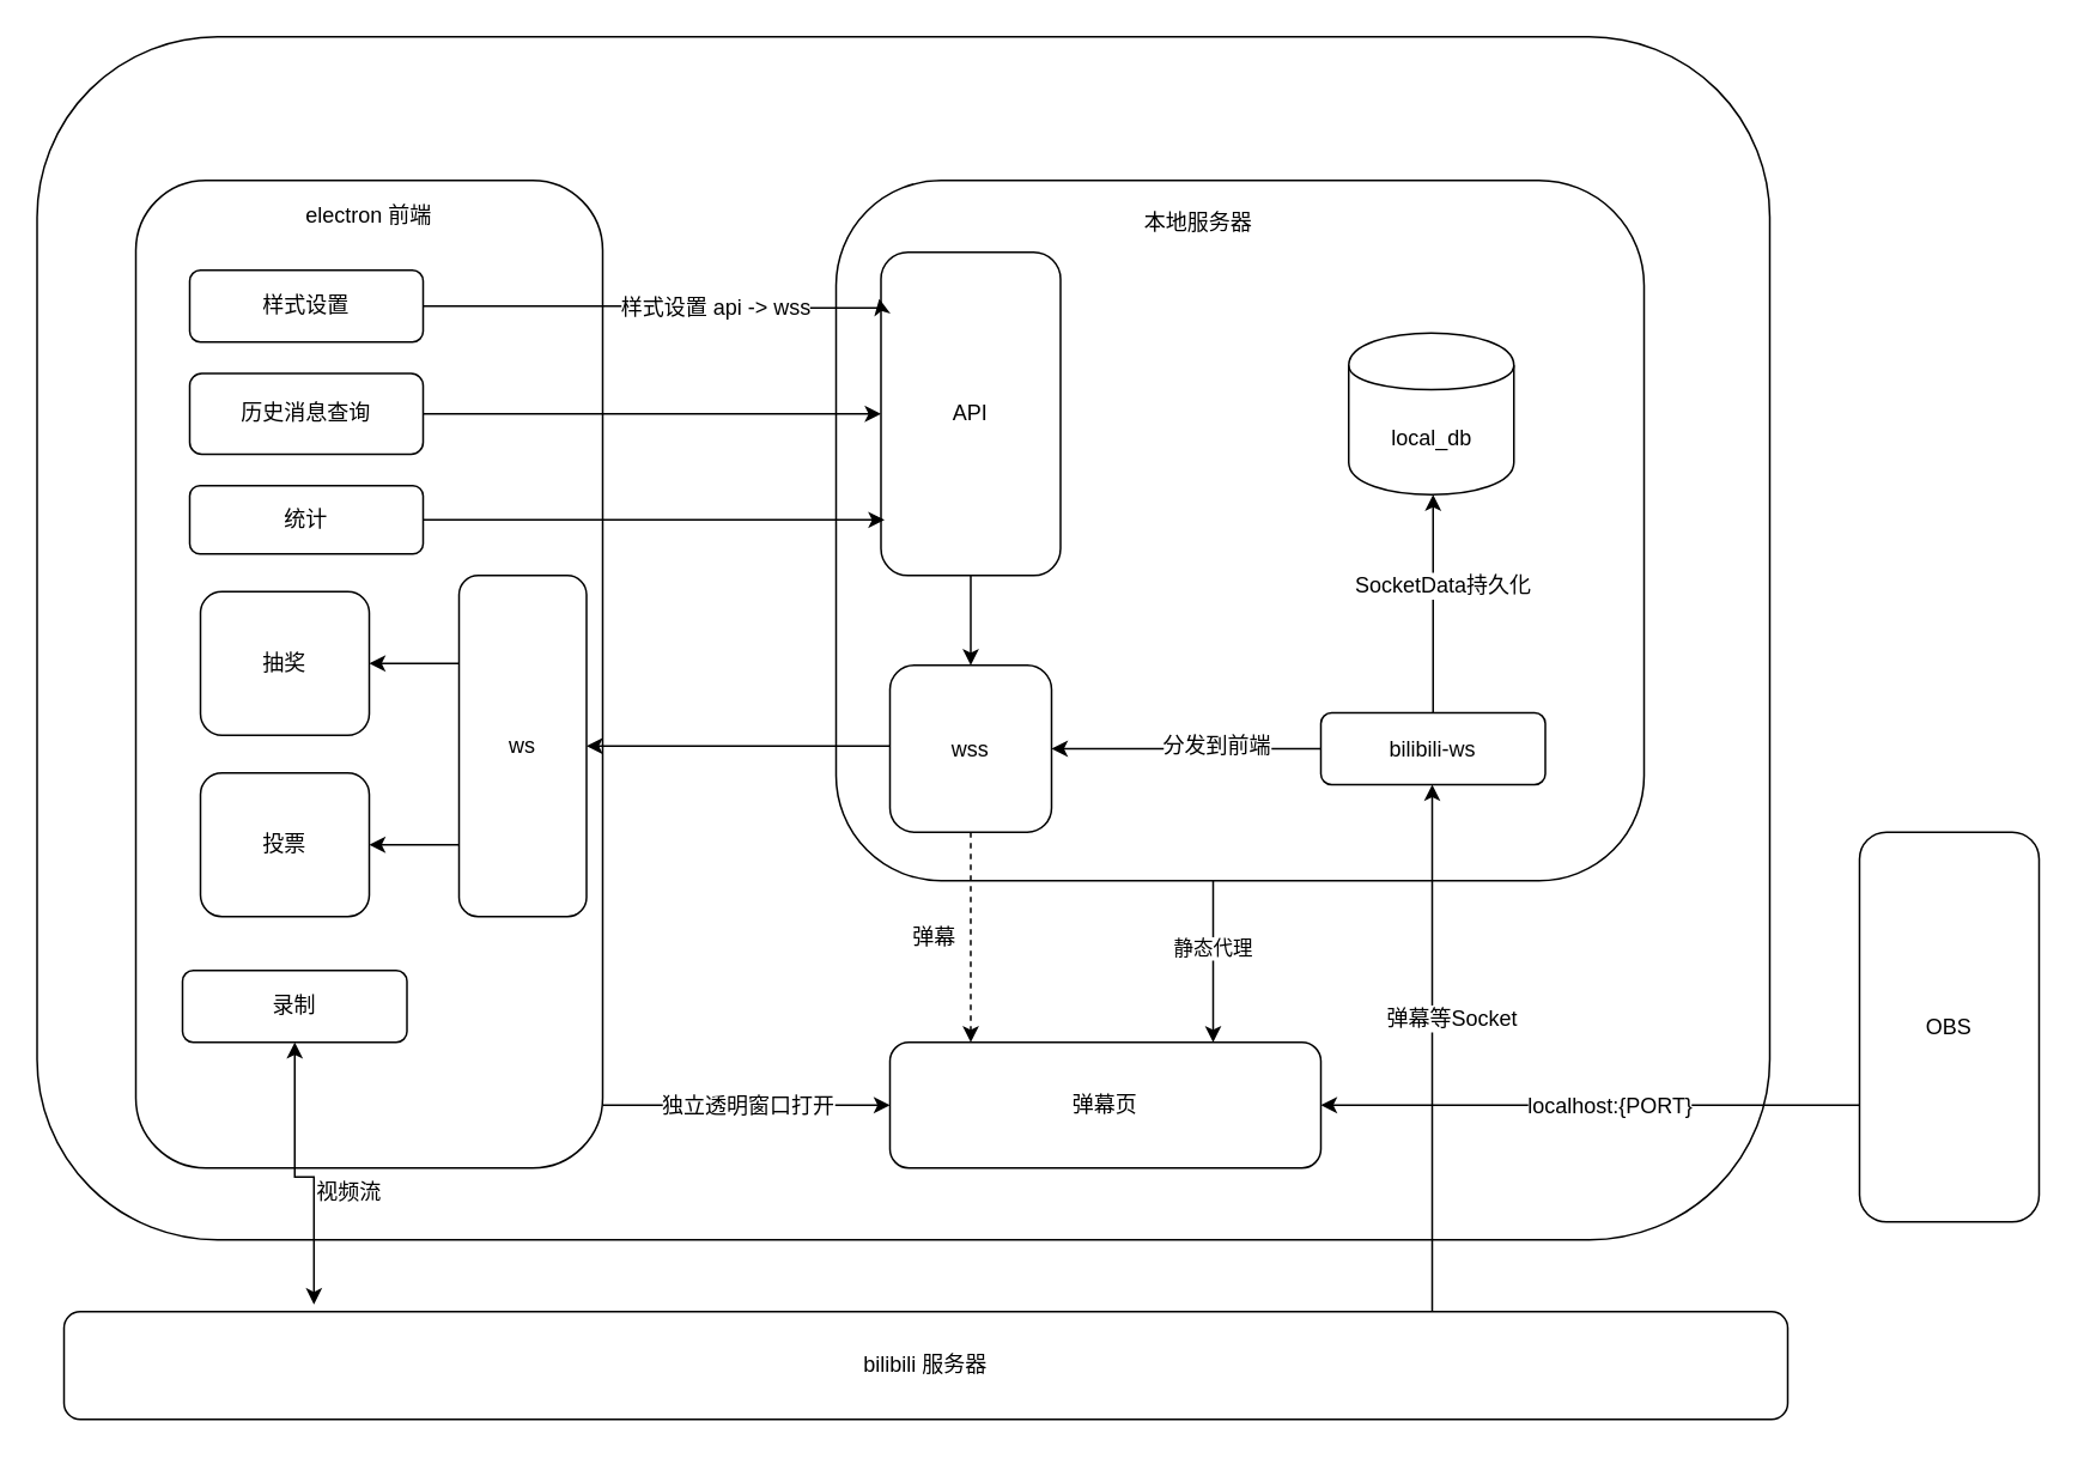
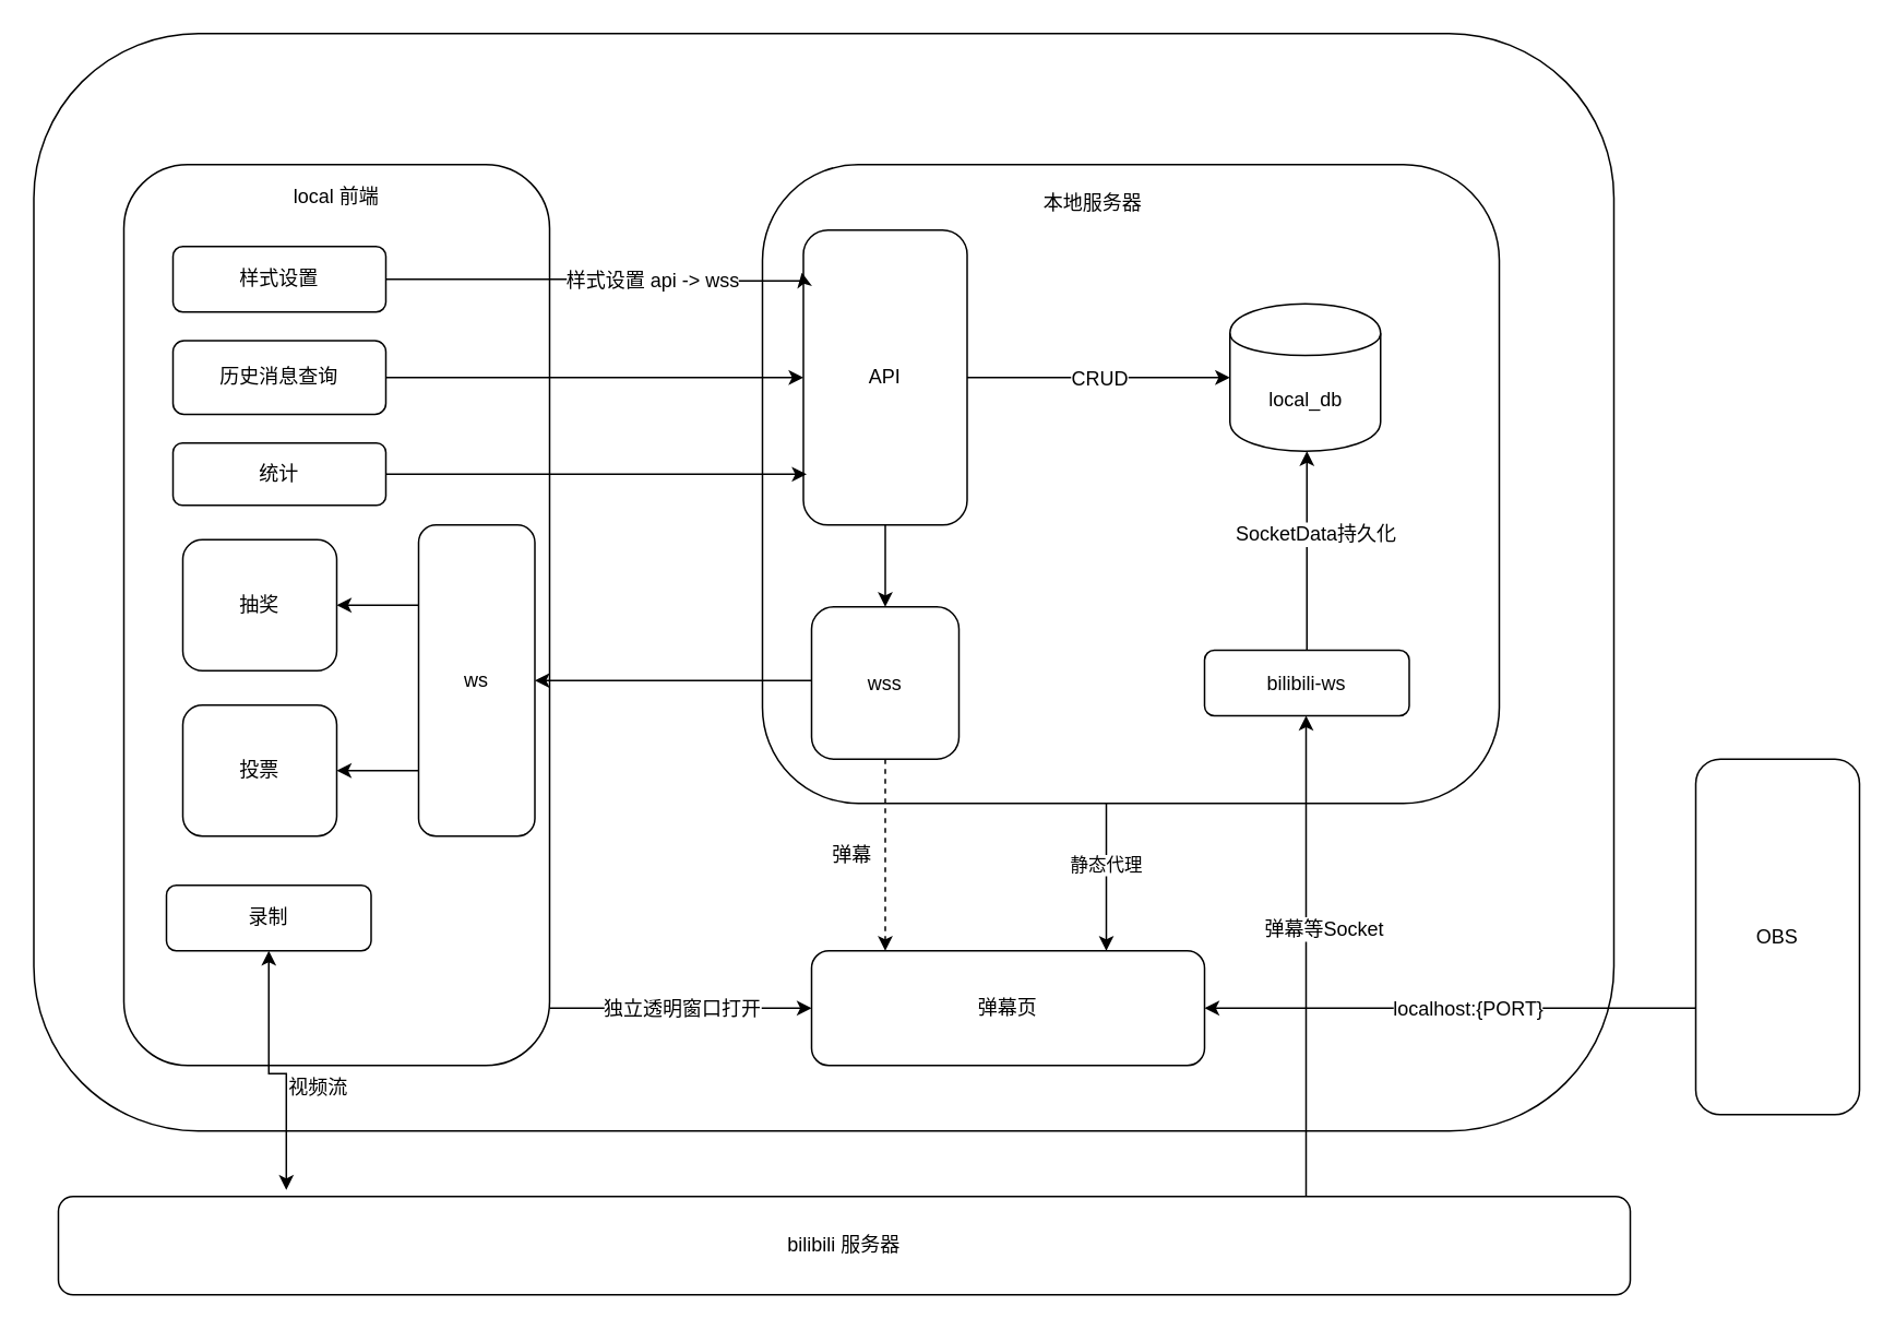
  <mxCell id="0" />
  <mxCell id="1" parent="0" />
  <mxCell id="2" value="" style="rounded=1;whiteSpace=wrap;html=1;strokeColor=#000000;" parent="1" vertex="1"><mxGeometry x="20" y="20" width="965" height="670" as="geometry" /></mxCell>
  <mxCell id="3" value="静态代理" style="edgeStyle=orthogonalEdgeStyle;rounded=0;orthogonalLoop=1;jettySize=auto;html=1;startArrow=none;startFill=0;strokeColor=#000000;" parent="1" source="4" target="29" edge="1"><mxGeometry x="0.5" y="-30" relative="1" as="geometry"><Array as="points"><mxPoint x="675" y="550" /><mxPoint x="675" y="550" /></Array><mxPoint x="30" y="-30" as="offset" /></mxGeometry></mxCell>
  <mxCell id="4" value="" style="rounded=1;whiteSpace=wrap;html=1;" parent="1" vertex="1"><mxGeometry x="465" y="100" width="450" height="390" as="geometry" /></mxCell>
  <mxCell id="5" value="local_db" style="shape=cylinder;whiteSpace=wrap;html=1;boundedLbl=1;backgroundOutline=1;" parent="1" vertex="1"><mxGeometry x="750.5" y="185" width="92" height="90" as="geometry" /></mxCell>
  <mxCell id="6" style="edgeStyle=orthogonalEdgeStyle;rounded=0;orthogonalLoop=1;jettySize=auto;html=1;entryX=0;entryY=0.5;entryDx=0;entryDy=0;startArrow=none;startFill=0;strokeColor=#000000;" parent="1" source="8" target="29" edge="1"><mxGeometry relative="1" as="geometry"><Array as="points"><mxPoint x="375" y="615" /><mxPoint x="375" y="615" /></Array></mxGeometry></mxCell>
  <mxCell id="7" value="独立透明窗口打开" style="text;html=1;resizable=0;points=[];align=center;verticalAlign=middle;labelBackgroundColor=#ffffff;" parent="6" vertex="1" connectable="0"><mxGeometry x="-0.287" y="2" relative="1" as="geometry"><mxPoint x="23" y="2" as="offset" /></mxGeometry></mxCell>
  <mxCell id="8" value="" style="rounded=1;whiteSpace=wrap;html=1;" parent="1" vertex="1"><mxGeometry x="75" y="100" width="260" height="550" as="geometry" /></mxCell>
- <mxCell id="9" value="electron 前端" style="text;html=1;strokeColor=none;fillColor=none;align=center;verticalAlign=middle;whiteSpace=wrap;rounded=0;" parent="1" vertex="1"><mxGeometry x="155" y="110" width="100" height="20" as="geometry" /></mxCell>
+ <mxCell id="9" value="local 前端" style="text;html=1;strokeColor=none;fillColor=none;align=center;verticalAlign=middle;whiteSpace=wrap;rounded=0;" parent="1" vertex="1"><mxGeometry x="155" y="110" width="100" height="20" as="geometry" /></mxCell>
  <mxCell id="10" style="edgeStyle=orthogonalEdgeStyle;rounded=0;orthogonalLoop=1;jettySize=auto;html=1;strokeColor=#000000;" parent="1" source="12" target="24" edge="1"><mxGeometry relative="1" as="geometry"><Array as="points"><mxPoint x="797" y="690" /><mxPoint x="797" y="690" /></Array></mxGeometry></mxCell>
  <mxCell id="11" value="弹幕等Socket" style="text;html=1;resizable=0;points=[];align=center;verticalAlign=middle;labelBackgroundColor=#ffffff;" parent="10" vertex="1" connectable="0"><mxGeometry x="0.104" y="2" relative="1" as="geometry"><mxPoint x="12" y="-2" as="offset" /></mxGeometry></mxCell>
  <mxCell id="12" value="bilibili 服务器" style="rounded=1;whiteSpace=wrap;html=1;" parent="1" vertex="1"><mxGeometry x="35" y="730" width="960" height="60" as="geometry" /></mxCell>
  <mxCell id="13" value="样式设置" style="rounded=1;whiteSpace=wrap;html=1;" parent="1" vertex="1"><mxGeometry x="105" y="150" width="130" height="40" as="geometry" /></mxCell>
  <mxCell id="14" value="本地服务器" style="text;html=1;" parent="1" vertex="1"><mxGeometry x="635" y="110" width="90" height="30" as="geometry" /></mxCell>
  <mxCell id="15" style="edgeStyle=orthogonalEdgeStyle;rounded=0;orthogonalLoop=1;jettySize=auto;html=1;entryX=0.145;entryY=-0.067;entryDx=0;entryDy=0;entryPerimeter=0;startArrow=classic;startFill=1;strokeColor=#000000;" parent="1" source="16" target="12" edge="1"><mxGeometry relative="1" as="geometry" /></mxCell>
  <mxCell id="16" value="录制" style="rounded=1;whiteSpace=wrap;html=1;" parent="1" vertex="1"><mxGeometry x="101" y="540" width="125" height="40" as="geometry" /></mxCell>
  <mxCell id="17" style="edgeStyle=orthogonalEdgeStyle;rounded=0;orthogonalLoop=1;jettySize=auto;html=1;strokeColor=#000000;" parent="1" source="19" target="39" edge="1"><mxGeometry relative="1" as="geometry"><Array as="points"><mxPoint x="455" y="415" /><mxPoint x="455" y="415" /></Array></mxGeometry></mxCell>
  <mxCell id="18" style="edgeStyle=orthogonalEdgeStyle;rounded=0;orthogonalLoop=1;jettySize=auto;html=1;startArrow=none;startFill=0;strokeColor=#000000;dashed=1;" parent="1" source="19" target="29" edge="1"><mxGeometry relative="1" as="geometry"><Array as="points"><mxPoint x="540" y="550" /><mxPoint x="540" y="550" /></Array></mxGeometry></mxCell>
  <mxCell id="19" value="wss" style="rounded=1;whiteSpace=wrap;html=1;" parent="1" vertex="1"><mxGeometry x="495" y="370" width="90" height="93" as="geometry" /></mxCell>
  <mxCell id="20" style="edgeStyle=orthogonalEdgeStyle;rounded=0;orthogonalLoop=1;jettySize=auto;html=1;strokeColor=#000000;" parent="1" source="24" target="5" edge="1"><mxGeometry relative="1" as="geometry"><Array as="points"><mxPoint x="797" y="330" /><mxPoint x="797" y="330" /></Array></mxGeometry></mxCell>
  <mxCell id="21" value="SocketData持久化" style="text;html=1;resizable=0;points=[];align=center;verticalAlign=middle;labelBackgroundColor=#ffffff;" parent="20" vertex="1" connectable="0"><mxGeometry x="-0.226" y="-29" relative="1" as="geometry"><mxPoint x="-24" y="-24.5" as="offset" /></mxGeometry></mxCell>
- <mxCell id="22" style="edgeStyle=orthogonalEdgeStyle;rounded=0;orthogonalLoop=1;jettySize=auto;html=1;startArrow=none;startFill=0;strokeColor=#000000;" parent="1" source="24" target="19" edge="1"><mxGeometry relative="1" as="geometry"><Array as="points"><mxPoint x="797" y="417" /></Array></mxGeometry></mxCell>
- <mxCell id="23" value="分发到前端" style="text;html=1;resizable=0;points=[];align=center;verticalAlign=middle;labelBackgroundColor=#ffffff;" parent="22" vertex="1" connectable="0"><mxGeometry x="-0.032" y="-2" relative="1" as="geometry"><mxPoint x="14.5" as="offset" /></mxGeometry></mxCell>
  <mxCell id="24" value="bilibili-ws" style="rounded=1;whiteSpace=wrap;html=1;" parent="1" vertex="1"><mxGeometry x="735" y="396.5" width="125" height="40" as="geometry" /></mxCell>
  <mxCell id="25" style="edgeStyle=orthogonalEdgeStyle;rounded=0;orthogonalLoop=1;jettySize=auto;html=1;strokeColor=#000000;" parent="1" source="28" target="19" edge="1"><mxGeometry relative="1" as="geometry" /></mxCell>
+ <mxCell id="26" style="edgeStyle=orthogonalEdgeStyle;rounded=0;orthogonalLoop=1;jettySize=auto;html=1;strokeColor=#000000;" parent="1" source="28" target="5" edge="1"><mxGeometry relative="1" as="geometry" /></mxCell>
+ <mxCell id="27" value="CRUD" style="text;html=1;resizable=0;points=[];align=center;verticalAlign=middle;labelBackgroundColor=#ffffff;" parent="26" vertex="1" connectable="0"><mxGeometry x="-0.178" y="1" relative="1" as="geometry"><mxPoint x="14.5" y="1" as="offset" /></mxGeometry></mxCell>
  <mxCell id="28" value="API&lt;br&gt;" style="rounded=1;whiteSpace=wrap;html=1;" parent="1" vertex="1"><mxGeometry x="490" y="140" width="100" height="180" as="geometry" /></mxCell>
  <mxCell id="29" value="弹幕页" style="rounded=1;whiteSpace=wrap;html=1;" parent="1" vertex="1"><mxGeometry x="495" y="580" width="240" height="70" as="geometry" /></mxCell>
  <mxCell id="30" style="edgeStyle=orthogonalEdgeStyle;rounded=0;orthogonalLoop=1;jettySize=auto;html=1;entryX=-0.01;entryY=0.144;entryDx=0;entryDy=0;exitX=1;exitY=0.5;exitDx=0;exitDy=0;entryPerimeter=0;strokeColor=#000000;" parent="1" source="13" target="28" edge="1"><mxGeometry relative="1" as="geometry"><Array as="points"><mxPoint x="425" y="170" /><mxPoint x="490" y="171" /><mxPoint x="490" y="166" /></Array></mxGeometry></mxCell>
  <mxCell id="31" value="样式设置 api -&amp;gt; wss" style="text;html=1;resizable=0;points=[];align=center;verticalAlign=middle;labelBackgroundColor=#ffffff;" parent="30" vertex="1" connectable="0"><mxGeometry x="-0.174" y="1" relative="1" as="geometry"><mxPoint x="54.5" y="1" as="offset" /></mxGeometry></mxCell>
  <mxCell id="32" style="edgeStyle=orthogonalEdgeStyle;rounded=0;orthogonalLoop=1;jettySize=auto;html=1;startArrow=none;startFill=0;strokeColor=#000000;" parent="1" source="33" target="28" edge="1"><mxGeometry relative="1" as="geometry"><Array as="points"><mxPoint x="325" y="230" /><mxPoint x="325" y="230" /></Array></mxGeometry></mxCell>
  <mxCell id="33" value="历史消息查询" style="rounded=1;whiteSpace=wrap;html=1;" parent="1" vertex="1"><mxGeometry x="105" y="207.5" width="130" height="45" as="geometry" /></mxCell>
  <mxCell id="34" style="edgeStyle=orthogonalEdgeStyle;rounded=0;orthogonalLoop=1;jettySize=auto;html=1;startArrow=none;startFill=0;strokeColor=#000000;entryX=0.02;entryY=0.828;entryDx=0;entryDy=0;entryPerimeter=0;" parent="1" source="35" target="28" edge="1"><mxGeometry relative="1" as="geometry"><mxPoint x="485" y="289" as="targetPoint" /></mxGeometry></mxCell>
  <mxCell id="35" value="统计" style="rounded=1;whiteSpace=wrap;html=1;" parent="1" vertex="1"><mxGeometry x="105" y="270" width="130" height="38" as="geometry" /></mxCell>
  <mxCell id="36" value="投票" style="rounded=1;whiteSpace=wrap;html=1;" parent="1" vertex="1"><mxGeometry x="111" y="430" width="94" height="80" as="geometry" /></mxCell>
  <mxCell id="37" style="edgeStyle=orthogonalEdgeStyle;rounded=0;orthogonalLoop=1;jettySize=auto;html=1;entryX=1;entryY=0.5;entryDx=0;entryDy=0;startArrow=none;startFill=0;strokeColor=#000000;" parent="1" source="39" target="36" edge="1"><mxGeometry relative="1" as="geometry"><Array as="points"><mxPoint x="245" y="470" /><mxPoint x="245" y="470" /></Array></mxGeometry></mxCell>
  <mxCell id="38" style="edgeStyle=orthogonalEdgeStyle;rounded=0;orthogonalLoop=1;jettySize=auto;html=1;startArrow=none;startFill=0;strokeColor=#000000;" parent="1" source="39" target="40" edge="1"><mxGeometry relative="1" as="geometry"><Array as="points"><mxPoint x="235" y="369" /><mxPoint x="235" y="369" /></Array></mxGeometry></mxCell>
  <mxCell id="39" value="ws" style="rounded=1;whiteSpace=wrap;html=1;" parent="1" vertex="1"><mxGeometry x="255" y="320" width="71" height="190" as="geometry" /></mxCell>
  <mxCell id="40" value="抽奖" style="rounded=1;whiteSpace=wrap;html=1;" parent="1" vertex="1"><mxGeometry x="111" y="329" width="94" height="80" as="geometry" /></mxCell>
  <mxCell id="41" value="弹幕" style="text;html=1;strokeColor=none;fillColor=none;align=center;verticalAlign=middle;whiteSpace=wrap;rounded=0;" parent="1" vertex="1"><mxGeometry x="500" y="511.5" width="40" height="20" as="geometry" /></mxCell>
  <mxCell id="42" value="视频流" style="text;html=1;" parent="1" vertex="1"><mxGeometry x="173.5" y="650" width="60" height="30" as="geometry" /></mxCell>
  <mxCell id="43" style="edgeStyle=orthogonalEdgeStyle;rounded=0;orthogonalLoop=1;jettySize=auto;html=1;entryX=1;entryY=0.5;entryDx=0;entryDy=0;startArrow=none;startFill=0;strokeColor=#000000;endArrow=classic;endFill=1;" parent="1" source="45" target="29" edge="1"><mxGeometry relative="1" as="geometry"><Array as="points"><mxPoint x="1055" y="615" /><mxPoint x="1055" y="615" /></Array></mxGeometry></mxCell>
  <mxCell id="44" value="localhost:{PORT}" style="text;html=1;resizable=0;points=[];align=center;verticalAlign=middle;labelBackgroundColor=#ffffff;" parent="43" vertex="1" connectable="0"><mxGeometry x="0.231" y="2" relative="1" as="geometry"><mxPoint x="45" y="-2" as="offset" /></mxGeometry></mxCell>
  <mxCell id="45" value="OBS" style="rounded=1;whiteSpace=wrap;html=1;" parent="1" vertex="1"><mxGeometry x="1035" y="463" width="100" height="217" as="geometry" /></mxCell>
